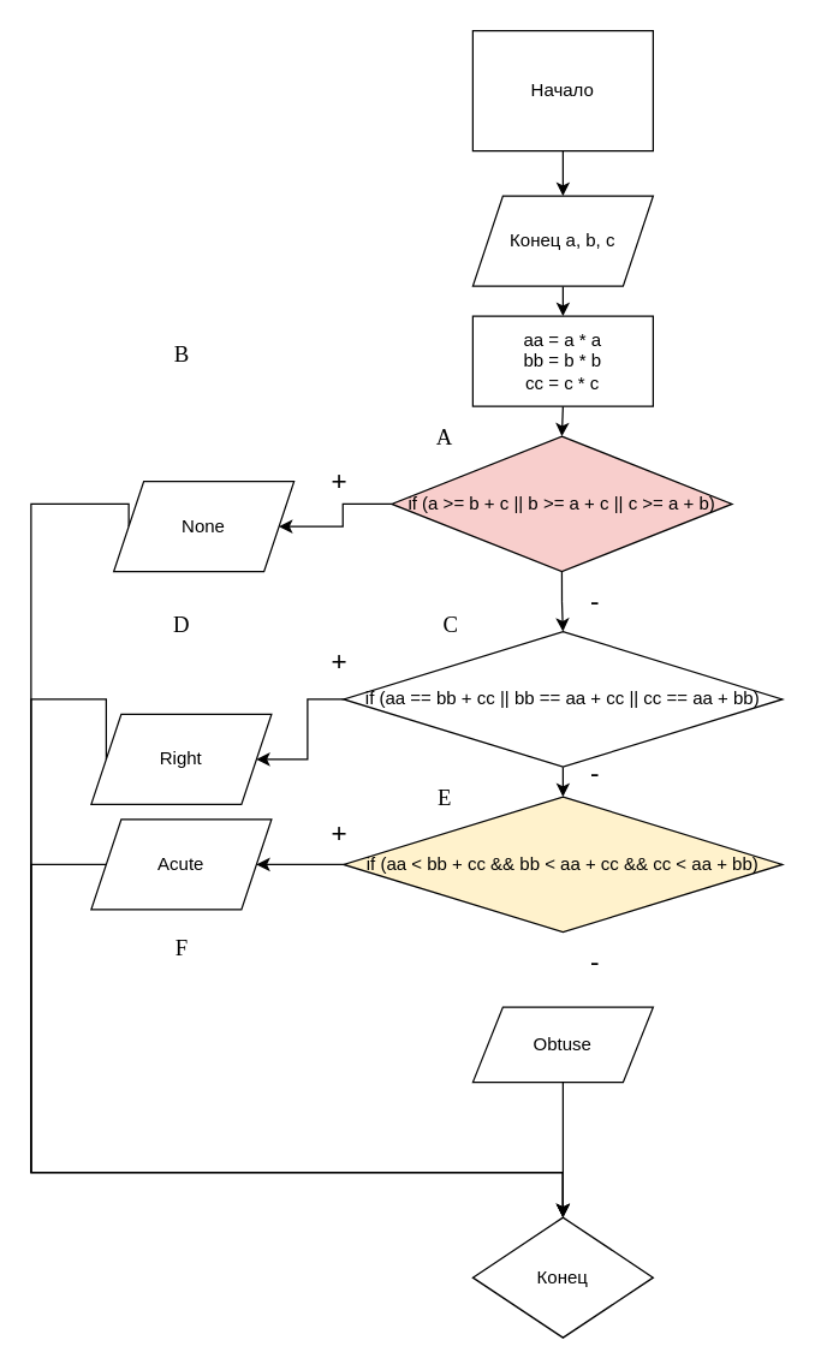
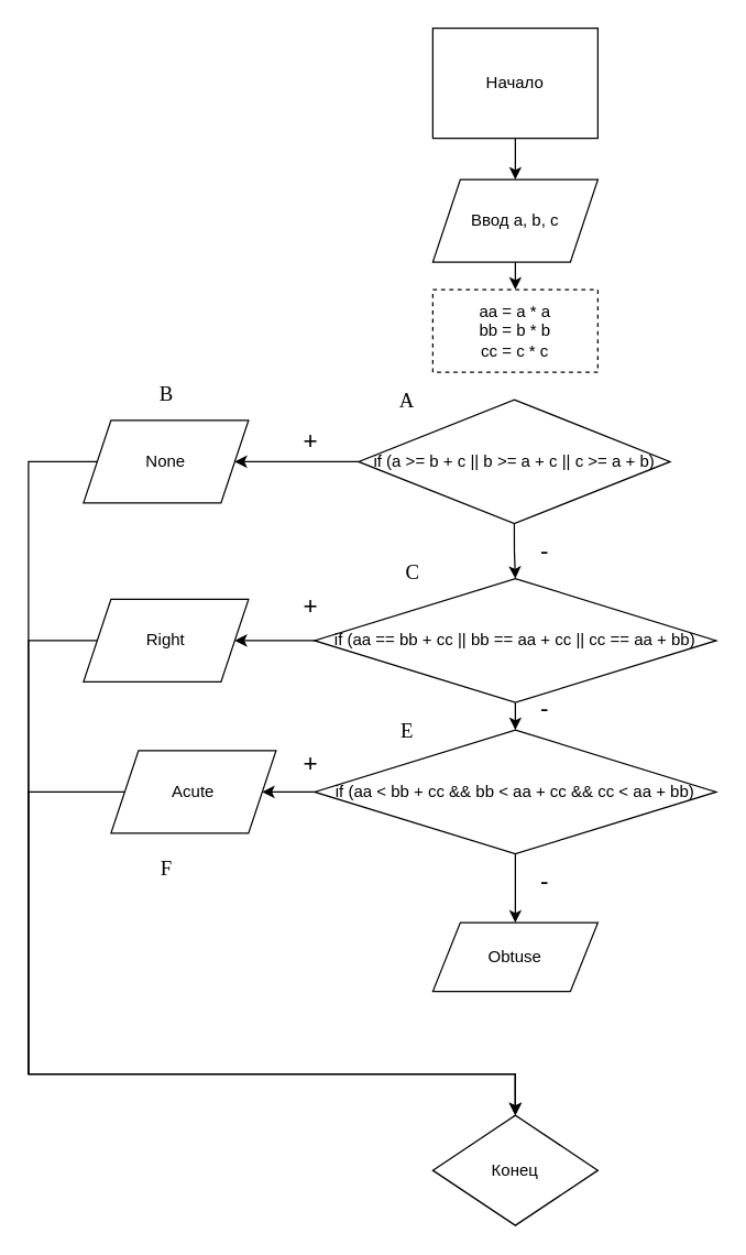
  <mxCell id="0" />
  <mxCell id="1" parent="0" />
  <mxCell id="2" style="edgeStyle=orthogonalEdgeStyle;rounded=0;orthogonalLoop=1;jettySize=auto;html=1;exitX=0.5;exitY=1;exitDx=0;exitDy=0;entryX=0.5;entryY=0;entryDx=0;entryDy=0;" edge="1" parent="1" source="3" target="5"><mxGeometry relative="1" as="geometry" /></mxCell>
  <mxCell id="3" value="Начало" style="whiteSpace=wrap;html=1;rounded=0;" vertex="1" parent="1"><mxGeometry x="314" y="20" width="120" height="80" as="geometry" /></mxCell>
  <mxCell id="4" style="edgeStyle=orthogonalEdgeStyle;rounded=0;orthogonalLoop=1;jettySize=auto;html=1;exitX=0.5;exitY=1;exitDx=0;exitDy=0;entryX=0.5;entryY=0;entryDx=0;entryDy=0;" edge="1" parent="1" source="5" target="7"><mxGeometry relative="1" as="geometry" /></mxCell>
- <mxCell id="5" value="Конец a, b, c" style="shape=parallelogram;perimeter=parallelogramPerimeter;whiteSpace=wrap;html=1;fixedSize=1;" vertex="1" parent="1"><mxGeometry x="314" y="130" width="120" height="60" as="geometry" /></mxCell>
- <mxCell id="6" style="edgeStyle=orthogonalEdgeStyle;rounded=0;orthogonalLoop=1;jettySize=auto;html=1;exitX=0.5;exitY=1;exitDx=0;exitDy=0;entryX=0.5;entryY=0;entryDx=0;entryDy=0;" edge="1" parent="1" source="7" target="10"><mxGeometry relative="1" as="geometry" /></mxCell>
- <mxCell id="7" value="aa = a * a&lt;br&gt;bb = b * b&lt;br&gt;cc = c * c" style="rounded=0;whiteSpace=wrap;html=1;" vertex="1" parent="1"><mxGeometry x="314" y="210" width="120" height="60" as="geometry" /></mxCell>
+ <mxCell id="5" value="Ввод a, b, c" style="shape=parallelogram;perimeter=parallelogramPerimeter;whiteSpace=wrap;html=1;fixedSize=1;" vertex="1" parent="1"><mxGeometry x="314" y="130" width="120" height="60" as="geometry" /></mxCell>
+ <mxCell id="7" value="aa = a * a&lt;br&gt;bb = b * b&lt;br&gt;cc = c * c" style="rounded=0;whiteSpace=wrap;html=1;dashed=1;" vertex="1" parent="1"><mxGeometry x="314" y="210" width="120" height="60" as="geometry" /></mxCell>
  <mxCell id="8" style="edgeStyle=orthogonalEdgeStyle;rounded=0;orthogonalLoop=1;jettySize=auto;html=1;exitX=0;exitY=0.5;exitDx=0;exitDy=0;entryX=1;entryY=0.5;entryDx=0;entryDy=0;" edge="1" parent="1" source="10" target="12"><mxGeometry relative="1" as="geometry" /></mxCell>
  <mxCell id="9" style="edgeStyle=orthogonalEdgeStyle;rounded=0;orthogonalLoop=1;jettySize=auto;html=1;exitX=0.5;exitY=1;exitDx=0;exitDy=0;entryX=0.5;entryY=0;entryDx=0;entryDy=0;" edge="1" parent="1" source="10" target="17"><mxGeometry relative="1" as="geometry" /></mxCell>
- <mxCell id="10" value="if (a &amp;gt;= b + c || b &amp;gt;= a + c || c &amp;gt;= a + b)" style="rhombus;whiteSpace=wrap;html=1;fillColor=#f8cecc;" vertex="1" parent="1"><mxGeometry x="260" y="290" width="226.5" height="90" as="geometry" /></mxCell>
+ <mxCell id="10" value="if (a &amp;gt;= b + c || b &amp;gt;= a + c || c &amp;gt;= a + b)" style="rhombus;whiteSpace=wrap;html=1;" vertex="1" parent="1"><mxGeometry x="260" y="290" width="226.5" height="90" as="geometry" /></mxCell>
  <mxCell id="11" style="edgeStyle=orthogonalEdgeStyle;rounded=0;orthogonalLoop=1;jettySize=auto;html=1;exitX=0;exitY=0.5;exitDx=0;exitDy=0;entryX=0.5;entryY=0;entryDx=0;entryDy=0;" edge="1" parent="1" source="12" target="31"><mxGeometry relative="1" as="geometry"><Array as="points"><mxPoint x="20" y="335" /><mxPoint x="20" y="780" /><mxPoint x="374" y="780" /></Array></mxGeometry></mxCell>
- <mxCell id="12" value="None" style="shape=parallelogram;perimeter=parallelogramPerimeter;whiteSpace=wrap;html=1;fixedSize=1;" vertex="1" parent="1"><mxGeometry x="75" y="320" width="120" height="60" as="geometry" /></mxCell>
+ <mxCell id="12" value="None" style="shape=parallelogram;perimeter=parallelogramPerimeter;whiteSpace=wrap;html=1;fixedSize=1;" vertex="1" parent="1"><mxGeometry x="60" y="305" width="120" height="60" as="geometry" /></mxCell>
  <mxCell id="13" value="+" style="text;html=1;align=center;verticalAlign=middle;resizable=0;points=[];autosize=1;strokeColor=none;fillColor=none;fontSize=18;" vertex="1" parent="1"><mxGeometry x="210" y="300" width="30" height="40" as="geometry" /></mxCell>
  <mxCell id="14" value="-" style="text;html=1;align=center;verticalAlign=middle;resizable=0;points=[];autosize=1;strokeColor=none;fillColor=none;strokeWidth=3;fontSize=18;" vertex="1" parent="1"><mxGeometry x="380" y="380" width="30" height="40" as="geometry" /></mxCell>
  <mxCell id="15" style="edgeStyle=orthogonalEdgeStyle;rounded=0;orthogonalLoop=1;jettySize=auto;html=1;exitX=0;exitY=0.5;exitDx=0;exitDy=0;entryX=1;entryY=0.5;entryDx=0;entryDy=0;" edge="1" parent="1" source="17" target="19"><mxGeometry relative="1" as="geometry" /></mxCell>
  <mxCell id="16" style="edgeStyle=orthogonalEdgeStyle;rounded=0;orthogonalLoop=1;jettySize=auto;html=1;exitX=0.5;exitY=1;exitDx=0;exitDy=0;entryX=0.5;entryY=0;entryDx=0;entryDy=0;" edge="1" parent="1" source="17" target="23"><mxGeometry relative="1" as="geometry" /></mxCell>
  <mxCell id="17" value="if (aa == bb + cc || bb == aa + cc || cc == aa + bb)" style="rhombus;whiteSpace=wrap;html=1;" vertex="1" parent="1"><mxGeometry x="228" y="420" width="292" height="90" as="geometry" /></mxCell>
  <mxCell id="18" style="edgeStyle=orthogonalEdgeStyle;rounded=0;orthogonalLoop=1;jettySize=auto;html=1;exitX=0;exitY=0.5;exitDx=0;exitDy=0;entryX=0.5;entryY=0;entryDx=0;entryDy=0;" edge="1" parent="1" source="19" target="31"><mxGeometry relative="1" as="geometry"><Array as="points"><mxPoint x="20" y="465" /><mxPoint x="20" y="780" /><mxPoint x="374" y="780" /></Array></mxGeometry></mxCell>
- <mxCell id="19" value="Right" style="shape=parallelogram;perimeter=parallelogramPerimeter;whiteSpace=wrap;html=1;fixedSize=1;" vertex="1" parent="1"><mxGeometry x="60" y="475" width="120" height="60" as="geometry" /></mxCell>
+ <mxCell id="19" value="Right" style="shape=parallelogram;perimeter=parallelogramPerimeter;whiteSpace=wrap;html=1;fixedSize=1;" vertex="1" parent="1"><mxGeometry x="60" y="435" width="120" height="60" as="geometry" /></mxCell>
  <mxCell id="20" value="+" style="text;html=1;align=center;verticalAlign=middle;resizable=0;points=[];autosize=1;strokeColor=none;fillColor=none;fontSize=18;" vertex="1" parent="1"><mxGeometry x="210" y="420" width="30" height="40" as="geometry" /></mxCell>
  <mxCell id="21" style="edgeStyle=orthogonalEdgeStyle;rounded=0;orthogonalLoop=1;jettySize=auto;html=1;exitX=0;exitY=0.5;exitDx=0;exitDy=0;entryX=1;entryY=0.5;entryDx=0;entryDy=0;" edge="1" parent="1" source="23" target="25"><mxGeometry relative="1" as="geometry" /></mxCell>
- <mxCell id="23" value="if (aa &amp;lt; bb + cc &amp;amp;&amp;amp; bb &amp;lt; aa + cc &amp;amp;&amp;amp; cc &amp;lt; aa + bb)" style="rhombus;whiteSpace=wrap;html=1;fillColor=#fff2cc;" vertex="1" parent="1"><mxGeometry x="228" y="530" width="292" height="90" as="geometry" /></mxCell>
+ <mxCell id="22" style="edgeStyle=orthogonalEdgeStyle;rounded=0;orthogonalLoop=1;jettySize=auto;html=1;exitX=0.5;exitY=1;exitDx=0;exitDy=0;entryX=0.5;entryY=0;entryDx=0;entryDy=0;" edge="1" parent="1" source="23" target="29"><mxGeometry relative="1" as="geometry" /></mxCell>
+ <mxCell id="23" value="if (aa &amp;lt; bb + cc &amp;amp;&amp;amp; bb &amp;lt; aa + cc &amp;amp;&amp;amp; cc &amp;lt; aa + bb)" style="rhombus;whiteSpace=wrap;html=1;" vertex="1" parent="1"><mxGeometry x="228" y="530" width="292" height="90" as="geometry" /></mxCell>
  <mxCell id="24" style="edgeStyle=orthogonalEdgeStyle;rounded=0;orthogonalLoop=1;jettySize=auto;html=1;exitX=0;exitY=0.5;exitDx=0;exitDy=0;entryX=0.5;entryY=0;entryDx=0;entryDy=0;" edge="1" parent="1" source="25" target="31"><mxGeometry relative="1" as="geometry"><Array as="points"><mxPoint x="20" y="575" /><mxPoint x="20" y="780" /><mxPoint x="374" y="780" /></Array></mxGeometry></mxCell>
- <mxCell id="25" value="Acute" style="shape=parallelogram;perimeter=parallelogramPerimeter;whiteSpace=wrap;html=1;fixedSize=1;" vertex="1" parent="1"><mxGeometry x="60" y="545" width="120" height="60" as="geometry" /></mxCell>
+ <mxCell id="25" value="Acute" style="shape=parallelogram;perimeter=parallelogramPerimeter;whiteSpace=wrap;html=1;fixedSize=1;" vertex="1" parent="1"><mxGeometry x="80" y="545" width="120" height="60" as="geometry" /></mxCell>
  <mxCell id="26" value="+" style="text;html=1;align=center;verticalAlign=middle;resizable=0;points=[];autosize=1;strokeColor=none;fillColor=none;fontSize=18;" vertex="1" parent="1"><mxGeometry x="210" y="535" width="30" height="40" as="geometry" /></mxCell>
  <mxCell id="27" value="-" style="text;html=1;align=center;verticalAlign=middle;resizable=0;points=[];autosize=1;strokeColor=none;fillColor=none;strokeWidth=3;fontSize=18;" vertex="1" parent="1"><mxGeometry x="380" y="495" width="30" height="40" as="geometry" /></mxCell>
- <mxCell id="28" style="edgeStyle=orthogonalEdgeStyle;rounded=0;orthogonalLoop=1;jettySize=auto;html=1;exitX=0.5;exitY=1;exitDx=0;exitDy=0;entryX=0.5;entryY=0;entryDx=0;entryDy=0;" edge="1" parent="1" source="29" target="31"><mxGeometry relative="1" as="geometry" /></mxCell>
  <mxCell id="29" value="Obtuse" style="shape=parallelogram;perimeter=parallelogramPerimeter;whiteSpace=wrap;html=1;fixedSize=1;" vertex="1" parent="1"><mxGeometry x="314" y="670" width="120" height="50" as="geometry" /></mxCell>
  <mxCell id="30" value="-" style="text;html=1;align=center;verticalAlign=middle;resizable=0;points=[];autosize=1;strokeColor=none;fillColor=none;strokeWidth=3;fontSize=18;" vertex="1" parent="1"><mxGeometry x="380" y="620" width="30" height="40" as="geometry" /></mxCell>
  <mxCell id="31" value="Конец" style="rhombus;whiteSpace=wrap;html=1;" vertex="1" parent="1"><mxGeometry x="314" y="810" width="120" height="80" as="geometry" /></mxCell>
  <mxCell id="32" value="&lt;font face=&quot;Comic Sans MS&quot; style=&quot;font-size: 15px;&quot;&gt;A&lt;/font&gt;" style="text;html=1;align=center;verticalAlign=middle;resizable=0;points=[];autosize=1;strokeColor=none;fillColor=none;" vertex="1" parent="1"><mxGeometry x="280" y="275" width="30" height="30" as="geometry" /></mxCell>
- <mxCell id="33" value="&lt;font face=&quot;Comic Sans MS&quot; style=&quot;font-size: 15px;&quot;&gt;B&lt;/font&gt;" style="text;html=1;align=center;verticalAlign=middle;resizable=0;points=[];autosize=1;strokeColor=none;fillColor=none;" vertex="1" parent="1"><mxGeometry x="105" y="220" width="30" height="30" as="geometry" /></mxCell>
+ <mxCell id="33" value="&lt;font face=&quot;Comic Sans MS&quot; style=&quot;font-size: 15px;&quot;&gt;B&lt;/font&gt;" style="text;html=1;align=center;verticalAlign=middle;resizable=0;points=[];autosize=1;strokeColor=none;fillColor=none;" vertex="1" parent="1"><mxGeometry x="105" y="270" width="30" height="30" as="geometry" /></mxCell>
  <mxCell id="34" value="&lt;font face=&quot;Comic Sans MS&quot; style=&quot;font-size: 15px;&quot;&gt;C&lt;/font&gt;" style="text;html=1;align=center;verticalAlign=middle;resizable=0;points=[];autosize=1;strokeColor=none;fillColor=none;" vertex="1" parent="1"><mxGeometry x="284" y="400" width="30" height="30" as="geometry" /></mxCell>
- <mxCell id="35" value="&lt;font face=&quot;Comic Sans MS&quot; style=&quot;font-size: 15px;&quot;&gt;D&lt;/font&gt;" style="text;html=1;align=center;verticalAlign=middle;resizable=0;points=[];autosize=1;strokeColor=none;fillColor=none;" vertex="1" parent="1"><mxGeometry x="105" y="400" width="30" height="30" as="geometry" /></mxCell>
  <mxCell id="36" value="&lt;font face=&quot;Comic Sans MS&quot; style=&quot;font-size: 15px;&quot;&gt;E&lt;/font&gt;" style="text;html=1;align=center;verticalAlign=middle;resizable=0;points=[];autosize=1;strokeColor=none;fillColor=none;" vertex="1" parent="1"><mxGeometry x="280" y="515" width="30" height="30" as="geometry" /></mxCell>
  <mxCell id="37" value="&lt;font face=&quot;Comic Sans MS&quot; style=&quot;font-size: 15px;&quot;&gt;F&lt;/font&gt;" style="text;html=1;align=center;verticalAlign=middle;resizable=0;points=[];autosize=1;strokeColor=none;fillColor=none;" vertex="1" parent="1"><mxGeometry x="105" y="615" width="30" height="30" as="geometry" /></mxCell>
